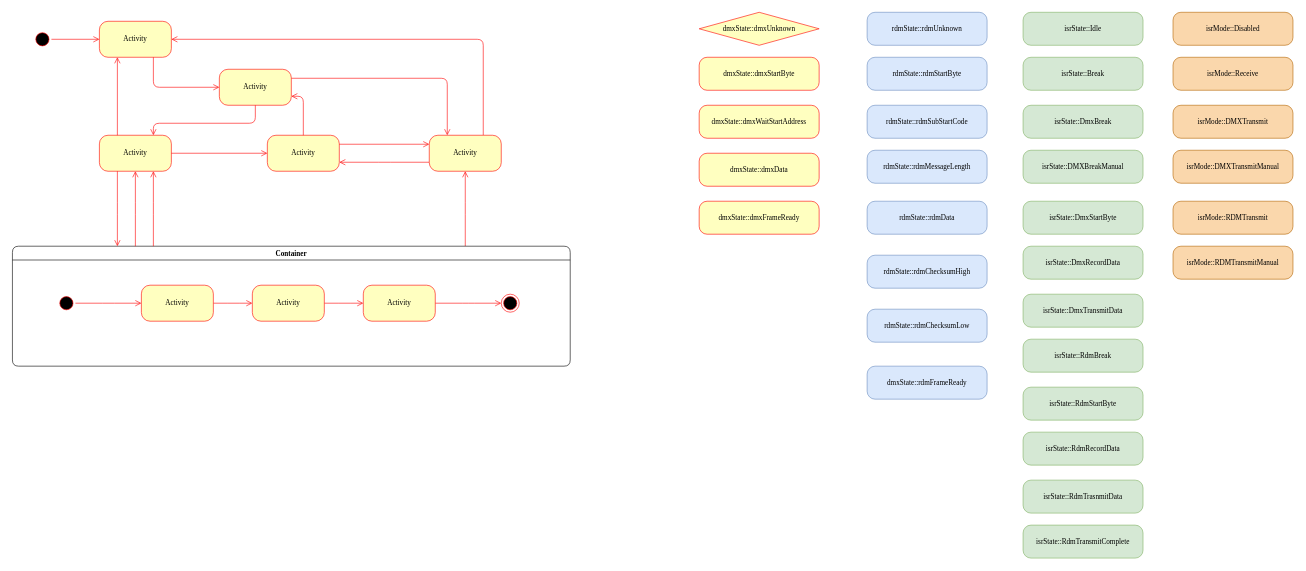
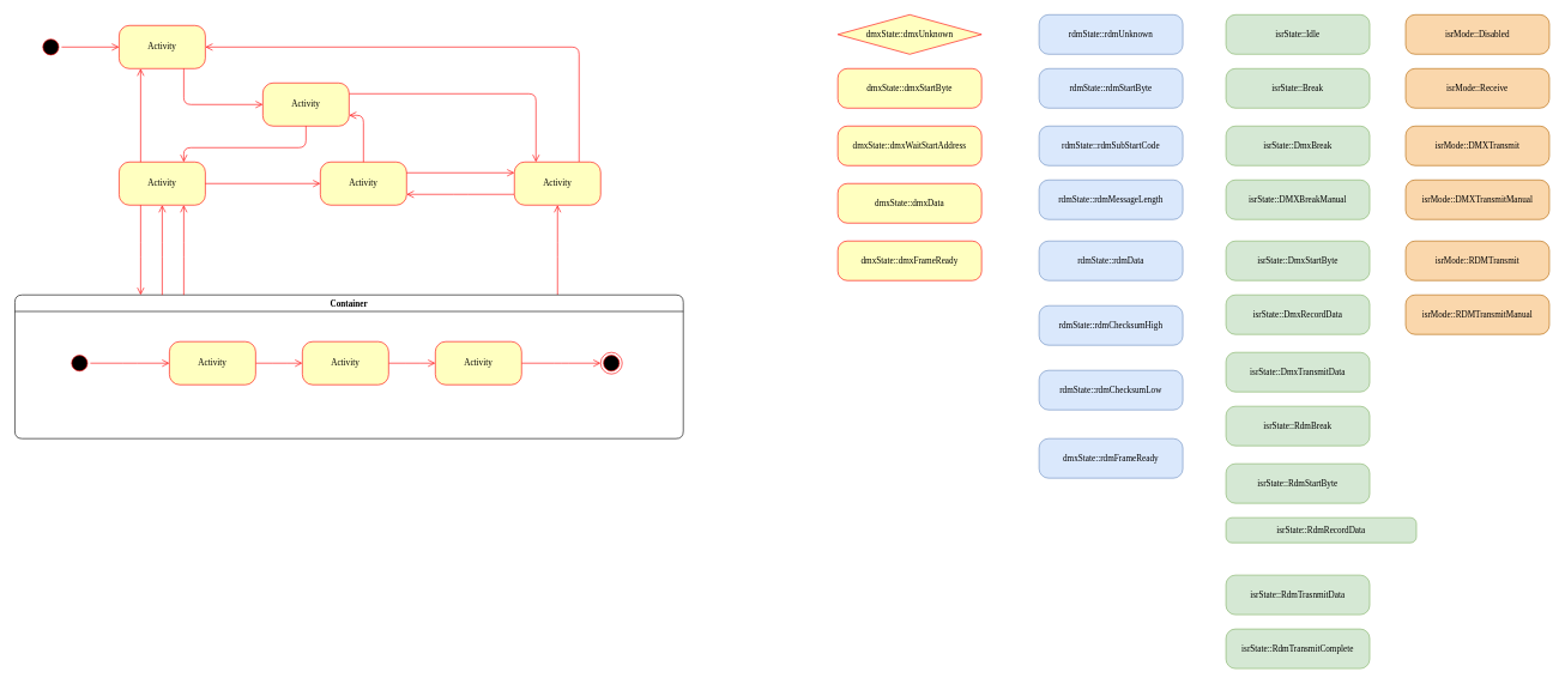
  <mxCell id="0" />
  <mxCell id="1" parent="0" />
  <mxCell id="2" value="" style="ellipse;html=1;shape=startState;fillColor=#000000;strokeColor=#ff0000;rounded=1;shadow=0;comic=0;labelBackgroundColor=none;fontFamily=Verdana;fontSize=12;fontColor=#000000;align=center;direction=south;" parent="1" vertex="1"><mxGeometry x="55" y="50" width="30" height="30" as="geometry" /></mxCell>
  <mxCell id="3" value="Activity" style="rounded=1;whiteSpace=wrap;html=1;arcSize=24;fillColor=#ffffc0;strokeColor=#ff0000;shadow=0;comic=0;labelBackgroundColor=none;fontFamily=Verdana;fontSize=12;fontColor=#000000;align=center;" parent="1" vertex="1"><mxGeometry x="165" y="225" width="120" height="60" as="geometry" /></mxCell>
  <mxCell id="4" value="Activity" style="rounded=1;whiteSpace=wrap;html=1;arcSize=24;fillColor=#ffffc0;strokeColor=#ff0000;shadow=0;comic=0;labelBackgroundColor=none;fontFamily=Verdana;fontSize=12;fontColor=#000000;align=center;" parent="1" vertex="1"><mxGeometry x="165" y="35" width="120" height="60" as="geometry" /></mxCell>
  <mxCell id="5" style="edgeStyle=orthogonalEdgeStyle;html=1;exitX=1;exitY=0.25;entryX=0.25;entryY=0;labelBackgroundColor=none;endArrow=open;endSize=8;strokeColor=#ff0000;fontFamily=Verdana;fontSize=12;align=left;" parent="1" source="6" target="9" edge="1"><mxGeometry relative="1" as="geometry" /></mxCell>
  <mxCell id="6" value="Activity" style="rounded=1;whiteSpace=wrap;html=1;arcSize=24;fillColor=#ffffc0;strokeColor=#ff0000;shadow=0;comic=0;labelBackgroundColor=none;fontFamily=Verdana;fontSize=12;fontColor=#000000;align=center;" parent="1" vertex="1"><mxGeometry x="365" y="115" width="120" height="60" as="geometry" /></mxCell>
  <mxCell id="7" style="edgeStyle=orthogonalEdgeStyle;html=1;exitX=0.75;exitY=0;entryX=1;entryY=0.5;labelBackgroundColor=none;endArrow=open;endSize=8;strokeColor=#ff0000;fontFamily=Verdana;fontSize=12;align=left;" parent="1" source="9" target="4" edge="1"><mxGeometry relative="1" as="geometry"><Array as="points"><mxPoint x="805" y="65" /></Array></mxGeometry></mxCell>
  <mxCell id="8" style="edgeStyle=elbowEdgeStyle;html=1;exitX=0;exitY=0.75;entryX=1;entryY=0.75;labelBackgroundColor=none;endArrow=open;endSize=8;strokeColor=#ff0000;fontFamily=Verdana;fontSize=12;align=left;" parent="1" source="9" target="10" edge="1"><mxGeometry relative="1" as="geometry" /></mxCell>
  <mxCell id="9" value="Activity" style="rounded=1;whiteSpace=wrap;html=1;arcSize=24;fillColor=#ffffc0;strokeColor=#ff0000;shadow=0;comic=0;labelBackgroundColor=none;fontFamily=Verdana;fontSize=12;fontColor=#000000;align=center;" parent="1" vertex="1"><mxGeometry x="715" y="225" width="120" height="60" as="geometry" /></mxCell>
  <mxCell id="10" value="Activity" style="rounded=1;whiteSpace=wrap;html=1;arcSize=24;fillColor=#ffffc0;strokeColor=#ff0000;shadow=0;comic=0;labelBackgroundColor=none;fontFamily=Verdana;fontSize=12;fontColor=#000000;align=center;" parent="1" vertex="1"><mxGeometry x="445" y="225" width="120" height="60" as="geometry" /></mxCell>
  <mxCell id="11" style="edgeStyle=elbowEdgeStyle;html=1;labelBackgroundColor=none;endArrow=open;endSize=8;strokeColor=#ff0000;fontFamily=Verdana;fontSize=12;align=left;" parent="1" source="12" target="9" edge="1"><mxGeometry relative="1" as="geometry" /></mxCell>
  <mxCell id="12" value="Container" style="swimlane;whiteSpace=wrap;html=1;rounded=1;shadow=0;comic=0;labelBackgroundColor=none;strokeWidth=1;fontFamily=Verdana;fontSize=12;align=center;" parent="1" vertex="1"><mxGeometry x="20" y="410" width="930" height="200" as="geometry" /></mxCell>
  <mxCell id="13" style="edgeStyle=elbowEdgeStyle;html=1;labelBackgroundColor=none;endArrow=open;endSize=8;strokeColor=#ff0000;fontFamily=Verdana;fontSize=12;align=left;" parent="12" source="14" target="19" edge="1"><mxGeometry relative="1" as="geometry" /></mxCell>
  <mxCell id="14" value="Activity" style="rounded=1;whiteSpace=wrap;html=1;arcSize=24;fillColor=#ffffc0;strokeColor=#ff0000;shadow=0;comic=0;labelBackgroundColor=none;fontFamily=Verdana;fontSize=12;fontColor=#000000;align=center;" parent="12" vertex="1"><mxGeometry x="215" y="65" width="120" height="60" as="geometry" /></mxCell>
  <mxCell id="15" value="" style="ellipse;html=1;shape=endState;fillColor=#000000;strokeColor=#ff0000;rounded=1;shadow=0;comic=0;labelBackgroundColor=none;fontFamily=Verdana;fontSize=12;fontColor=#000000;align=center;" parent="12" vertex="1"><mxGeometry x="815" y="80" width="30" height="30" as="geometry" /></mxCell>
  <mxCell id="16" style="edgeStyle=elbowEdgeStyle;html=1;labelBackgroundColor=none;endArrow=open;endSize=8;strokeColor=#ff0000;fontFamily=Verdana;fontSize=12;align=left;" parent="12" source="17" target="14" edge="1"><mxGeometry relative="1" as="geometry" /></mxCell>
  <mxCell id="17" value="" style="ellipse;html=1;shape=startState;fillColor=#000000;strokeColor=#ff0000;rounded=1;shadow=0;comic=0;labelBackgroundColor=none;fontFamily=Verdana;fontSize=12;fontColor=#000000;align=center;direction=south;" parent="12" vertex="1"><mxGeometry x="75" y="80" width="30" height="30" as="geometry" /></mxCell>
  <mxCell id="18" style="edgeStyle=elbowEdgeStyle;html=1;labelBackgroundColor=none;endArrow=open;endSize=8;strokeColor=#ff0000;fontFamily=Verdana;fontSize=12;align=left;" parent="12" source="19" target="21" edge="1"><mxGeometry relative="1" as="geometry" /></mxCell>
  <mxCell id="19" value="Activity" style="rounded=1;whiteSpace=wrap;html=1;arcSize=24;fillColor=#ffffc0;strokeColor=#ff0000;shadow=0;comic=0;labelBackgroundColor=none;fontFamily=Verdana;fontSize=12;fontColor=#000000;align=center;" parent="12" vertex="1"><mxGeometry x="400" y="65" width="120" height="60" as="geometry" /></mxCell>
  <mxCell id="20" style="edgeStyle=elbowEdgeStyle;html=1;labelBackgroundColor=none;endArrow=open;endSize=8;strokeColor=#ff0000;fontFamily=Verdana;fontSize=12;align=left;" parent="12" source="21" target="15" edge="1"><mxGeometry relative="1" as="geometry" /></mxCell>
  <mxCell id="21" value="Activity" style="rounded=1;whiteSpace=wrap;html=1;arcSize=24;fillColor=#ffffc0;strokeColor=#ff0000;shadow=0;comic=0;labelBackgroundColor=none;fontFamily=Verdana;fontSize=12;fontColor=#000000;align=center;" parent="12" vertex="1"><mxGeometry x="585" y="65" width="120" height="60" as="geometry" /></mxCell>
  <mxCell id="22" style="edgeStyle=orthogonalEdgeStyle;html=1;labelBackgroundColor=none;endArrow=open;endSize=8;strokeColor=#ff0000;fontFamily=Verdana;fontSize=12;align=left;" parent="1" source="2" target="4" edge="1"><mxGeometry relative="1" as="geometry" /></mxCell>
  <mxCell id="23" style="edgeStyle=orthogonalEdgeStyle;html=1;labelBackgroundColor=none;endArrow=open;endSize=8;strokeColor=#ff0000;fontFamily=Verdana;fontSize=12;align=left;entryX=0;entryY=0.5;" parent="1" source="4" target="6" edge="1"><mxGeometry relative="1" as="geometry"><Array as="points"><mxPoint x="255" y="145" /></Array></mxGeometry></mxCell>
  <mxCell id="24" style="edgeStyle=orthogonalEdgeStyle;html=1;entryX=0.75;entryY=0;labelBackgroundColor=none;endArrow=open;endSize=8;strokeColor=#ff0000;fontFamily=Verdana;fontSize=12;align=left;exitX=0.5;exitY=1;" parent="1" source="6" target="3" edge="1"><mxGeometry relative="1" as="geometry"><mxPoint x="445" y="215" as="sourcePoint" /><Array as="points"><mxPoint x="425" y="205" /><mxPoint x="255" y="205" /></Array></mxGeometry></mxCell>
  <mxCell id="25" style="edgeStyle=orthogonalEdgeStyle;html=1;exitX=0.25;exitY=0;entryX=0.25;entryY=1;labelBackgroundColor=none;endArrow=open;endSize=8;strokeColor=#ff0000;fontFamily=Verdana;fontSize=12;align=left;" parent="1" source="3" target="4" edge="1"><mxGeometry relative="1" as="geometry" /></mxCell>
  <mxCell id="26" style="edgeStyle=orthogonalEdgeStyle;html=1;exitX=1;exitY=0.5;entryX=0;entryY=0.5;labelBackgroundColor=none;endArrow=open;endSize=8;strokeColor=#ff0000;fontFamily=Verdana;fontSize=12;align=left;" parent="1" source="3" target="10" edge="1"><mxGeometry relative="1" as="geometry" /></mxCell>
  <mxCell id="27" style="edgeStyle=orthogonalEdgeStyle;html=1;exitX=0.5;exitY=0;entryX=1;entryY=0.75;labelBackgroundColor=none;endArrow=open;endSize=8;strokeColor=#ff0000;fontFamily=Verdana;fontSize=12;align=left;" parent="1" source="10" target="6" edge="1"><mxGeometry relative="1" as="geometry" /></mxCell>
  <mxCell id="28" style="edgeStyle=orthogonalEdgeStyle;html=1;exitX=1;exitY=0.25;entryX=0;entryY=0.25;labelBackgroundColor=none;endArrow=open;endSize=8;strokeColor=#ff0000;fontFamily=Verdana;fontSize=12;align=left;" parent="1" source="10" target="9" edge="1"><mxGeometry relative="1" as="geometry" /></mxCell>
  <mxCell id="29" style="edgeStyle=elbowEdgeStyle;html=1;labelBackgroundColor=none;endArrow=open;endSize=8;strokeColor=#ff0000;fontFamily=Verdana;fontSize=12;align=left;entryX=0.75;entryY=1;" parent="1" source="12" target="3" edge="1"><mxGeometry relative="1" as="geometry"><mxPoint x="265" y="420" as="sourcePoint" /><mxPoint x="265" y="295" as="targetPoint" /></mxGeometry></mxCell>
  <mxCell id="30" style="edgeStyle=elbowEdgeStyle;html=1;labelBackgroundColor=none;endArrow=open;endSize=8;strokeColor=#ff0000;fontFamily=Verdana;fontSize=12;align=left;entryX=0.5;entryY=1;" parent="1" source="12" target="3" edge="1"><mxGeometry relative="1" as="geometry"><mxPoint x="265" y="420" as="sourcePoint" /><mxPoint x="265" y="295" as="targetPoint" /></mxGeometry></mxCell>
  <mxCell id="31" style="edgeStyle=elbowEdgeStyle;html=1;labelBackgroundColor=none;endArrow=open;endSize=8;strokeColor=#ff0000;fontFamily=Verdana;fontSize=12;align=left;exitX=0.25;exitY=1;" parent="1" source="3" target="12" edge="1"><mxGeometry relative="1" as="geometry"><mxPoint x="275" y="430" as="sourcePoint" /><mxPoint x="275" y="305" as="targetPoint" /></mxGeometry></mxCell>
  <mxCell id="32" value="dmxState::dmxUnknown" style="rhombus;whiteSpace=wrap;html=1;arcSize=24;fillColor=#ffffc0;strokeColor=#ff0000;shadow=0;comic=0;labelBackgroundColor=none;fontFamily=Verdana;fontSize=12;fontColor=#000000;align=center;" vertex="1" parent="1"><mxGeometry x="1165" y="20" width="200" height="55" as="geometry" /></mxCell>
  <mxCell id="33" value="dmxState::dmxStartByte" style="rounded=1;whiteSpace=wrap;html=1;arcSize=24;fillColor=#ffffc0;strokeColor=#ff0000;shadow=0;comic=0;labelBackgroundColor=none;fontFamily=Verdana;fontSize=12;fontColor=#000000;align=center;" vertex="1" parent="1"><mxGeometry x="1165" y="95" width="200" height="55" as="geometry" /></mxCell>
  <mxCell id="34" value="dmxState::dmxWaitStartAddress" style="rounded=1;whiteSpace=wrap;html=1;arcSize=24;fillColor=#ffffc0;strokeColor=#ff0000;shadow=0;comic=0;labelBackgroundColor=none;fontFamily=Verdana;fontSize=12;fontColor=#000000;align=center;" vertex="1" parent="1"><mxGeometry x="1165" y="175" width="200" height="55" as="geometry" /></mxCell>
  <mxCell id="35" value="dmxState::dmxData" style="rounded=1;whiteSpace=wrap;html=1;arcSize=24;fillColor=#ffffc0;strokeColor=#ff0000;shadow=0;comic=0;labelBackgroundColor=none;fontFamily=Verdana;fontSize=12;fontColor=#000000;align=center;" vertex="1" parent="1"><mxGeometry x="1165" y="255" width="200" height="55" as="geometry" /></mxCell>
  <mxCell id="36" value="dmxState::dmxFrameReady" style="rounded=1;whiteSpace=wrap;html=1;arcSize=24;fillColor=#ffffc0;strokeColor=#ff0000;shadow=0;comic=0;labelBackgroundColor=none;fontFamily=Verdana;fontSize=12;fontColor=#000000;align=center;" vertex="1" parent="1"><mxGeometry x="1165" y="335" width="200" height="55" as="geometry" /></mxCell>
  <mxCell id="37" value="rdmState::rdmUnknown" style="rounded=1;whiteSpace=wrap;html=1;arcSize=24;fillColor=#dae8fc;strokeColor=#6c8ebf;shadow=0;comic=0;labelBackgroundColor=none;fontFamily=Verdana;fontSize=12;align=center;" vertex="1" parent="1"><mxGeometry x="1445" y="20" width="200" height="55" as="geometry" /></mxCell>
  <mxCell id="38" value="rdmState::rdmStartByte" style="rounded=1;whiteSpace=wrap;html=1;arcSize=24;fillColor=#dae8fc;strokeColor=#6c8ebf;shadow=0;comic=0;labelBackgroundColor=none;fontFamily=Verdana;fontSize=12;align=center;" vertex="1" parent="1"><mxGeometry x="1445" y="95" width="200" height="55" as="geometry" /></mxCell>
  <mxCell id="39" value="rdmState::rdmSubStartCode" style="rounded=1;whiteSpace=wrap;html=1;arcSize=24;fillColor=#dae8fc;strokeColor=#6c8ebf;shadow=0;comic=0;labelBackgroundColor=none;fontFamily=Verdana;fontSize=12;align=center;" vertex="1" parent="1"><mxGeometry x="1445" y="175" width="200" height="55" as="geometry" /></mxCell>
  <mxCell id="40" value="rdmState::rdmMessageLength" style="rounded=1;whiteSpace=wrap;html=1;arcSize=24;fillColor=#dae8fc;strokeColor=#6c8ebf;shadow=0;comic=0;labelBackgroundColor=none;fontFamily=Verdana;fontSize=12;align=center;" vertex="1" parent="1"><mxGeometry x="1445" y="250" width="200" height="55" as="geometry" /></mxCell>
  <mxCell id="41" value="rdmState::rdmData" style="rounded=1;whiteSpace=wrap;html=1;arcSize=24;fillColor=#dae8fc;strokeColor=#6c8ebf;shadow=0;comic=0;labelBackgroundColor=none;fontFamily=Verdana;fontSize=12;align=center;" vertex="1" parent="1"><mxGeometry x="1445" y="335" width="200" height="55" as="geometry" /></mxCell>
  <mxCell id="42" value="rdmState::rdmChecksumHigh" style="rounded=1;whiteSpace=wrap;html=1;arcSize=24;fillColor=#dae8fc;strokeColor=#6c8ebf;shadow=0;comic=0;labelBackgroundColor=none;fontFamily=Verdana;fontSize=12;align=center;" vertex="1" parent="1"><mxGeometry x="1445" y="425" width="200" height="55" as="geometry" /></mxCell>
  <mxCell id="43" value="rdmState::rdmChecksumLow" style="rounded=1;whiteSpace=wrap;html=1;arcSize=24;fillColor=#dae8fc;strokeColor=#6c8ebf;shadow=0;comic=0;labelBackgroundColor=none;fontFamily=Verdana;fontSize=12;align=center;" vertex="1" parent="1"><mxGeometry x="1445" y="515" width="200" height="55" as="geometry" /></mxCell>
  <mxCell id="44" value="dmxState::rdmFrameReady" style="rounded=1;whiteSpace=wrap;html=1;arcSize=24;fillColor=#dae8fc;strokeColor=#6c8ebf;shadow=0;comic=0;labelBackgroundColor=none;fontFamily=Verdana;fontSize=12;align=center;" vertex="1" parent="1"><mxGeometry x="1445" y="610" width="200" height="55" as="geometry" /></mxCell>
  <mxCell id="45" value="isrState::Idle" style="rounded=1;whiteSpace=wrap;html=1;arcSize=24;fillColor=#d5e8d4;strokeColor=#82b366;shadow=0;comic=0;labelBackgroundColor=none;fontFamily=Verdana;fontSize=12;align=center;" vertex="1" parent="1"><mxGeometry x="1705" y="20" width="200" height="55" as="geometry" /></mxCell>
  <mxCell id="46" value="isrState::Break" style="rounded=1;whiteSpace=wrap;html=1;arcSize=24;fillColor=#d5e8d4;strokeColor=#82b366;shadow=0;comic=0;labelBackgroundColor=none;fontFamily=Verdana;fontSize=12;align=center;" vertex="1" parent="1"><mxGeometry x="1705" y="95" width="200" height="55" as="geometry" /></mxCell>
  <mxCell id="47" value="isrState::DMXBreakManual" style="rounded=1;whiteSpace=wrap;html=1;arcSize=24;fillColor=#d5e8d4;strokeColor=#82b366;shadow=0;comic=0;labelBackgroundColor=none;fontFamily=Verdana;fontSize=12;align=center;" vertex="1" parent="1"><mxGeometry x="1705" y="250" width="200" height="55" as="geometry" /></mxCell>
  <mxCell id="48" value="isrState::DmxBreak" style="rounded=1;whiteSpace=wrap;html=1;arcSize=24;fillColor=#d5e8d4;strokeColor=#82b366;shadow=0;comic=0;labelBackgroundColor=none;fontFamily=Verdana;fontSize=12;align=center;" vertex="1" parent="1"><mxGeometry x="1705" y="175" width="200" height="55" as="geometry" /></mxCell>
  <mxCell id="49" value="isrState::DmxStartByte" style="rounded=1;whiteSpace=wrap;html=1;arcSize=24;fillColor=#d5e8d4;strokeColor=#82b366;shadow=0;comic=0;labelBackgroundColor=none;fontFamily=Verdana;fontSize=12;align=center;" vertex="1" parent="1"><mxGeometry x="1705" y="335" width="200" height="55" as="geometry" /></mxCell>
  <mxCell id="50" value="isrState::DmxRecordData" style="rounded=1;whiteSpace=wrap;html=1;arcSize=24;fillColor=#d5e8d4;strokeColor=#82b366;shadow=0;comic=0;labelBackgroundColor=none;fontFamily=Verdana;fontSize=12;align=center;" vertex="1" parent="1"><mxGeometry x="1705" y="410" width="200" height="55" as="geometry" /></mxCell>
  <mxCell id="51" value="isrState::RdmBreak" style="rounded=1;whiteSpace=wrap;html=1;arcSize=24;fillColor=#d5e8d4;strokeColor=#82b366;shadow=0;comic=0;labelBackgroundColor=none;fontFamily=Verdana;fontSize=12;align=center;" vertex="1" parent="1"><mxGeometry x="1705" y="565" width="200" height="55" as="geometry" /></mxCell>
  <mxCell id="52" value="isrState::DmxTransmitData" style="rounded=1;whiteSpace=wrap;html=1;arcSize=24;fillColor=#d5e8d4;strokeColor=#82b366;shadow=0;comic=0;labelBackgroundColor=none;fontFamily=Verdana;fontSize=12;align=center;" vertex="1" parent="1"><mxGeometry x="1705" y="490" width="200" height="55" as="geometry" /></mxCell>
  <mxCell id="53" value="isrState::RdmTransmitComplete" style="rounded=1;whiteSpace=wrap;html=1;arcSize=24;fillColor=#d5e8d4;strokeColor=#82b366;shadow=0;comic=0;labelBackgroundColor=none;fontFamily=Verdana;fontSize=12;align=center;" vertex="1" parent="1"><mxGeometry x="1705" y="875" width="200" height="55" as="geometry" /></mxCell>
  <mxCell id="54" value="isrState::RdmTrasnmitData" style="rounded=1;whiteSpace=wrap;html=1;arcSize=24;fillColor=#d5e8d4;strokeColor=#82b366;shadow=0;comic=0;labelBackgroundColor=none;fontFamily=Verdana;fontSize=12;align=center;" vertex="1" parent="1"><mxGeometry x="1705" y="800" width="200" height="55" as="geometry" /></mxCell>
- <mxCell id="55" value="isrState::RdmRecordData" style="rounded=1;whiteSpace=wrap;html=1;arcSize=24;fillColor=#d5e8d4;strokeColor=#82b366;shadow=0;comic=0;labelBackgroundColor=none;fontFamily=Verdana;fontSize=12;align=center;" vertex="1" parent="1"><mxGeometry x="1705" y="720" width="200" height="55" as="geometry" /></mxCell>
+ <mxCell id="55" value="isrState::RdmRecordData" style="rounded=1;whiteSpace=wrap;html=1;arcSize=24;fillColor=#d5e8d4;strokeColor=#82b366;shadow=0;comic=0;labelBackgroundColor=none;fontFamily=Verdana;fontSize=12;align=center;" vertex="1" parent="1"><mxGeometry x="1705" y="720" width="265" height="35" as="geometry" /></mxCell>
  <mxCell id="56" value="isrState::RdmStartByte" style="rounded=1;whiteSpace=wrap;html=1;arcSize=24;fillColor=#d5e8d4;strokeColor=#82b366;shadow=0;comic=0;labelBackgroundColor=none;fontFamily=Verdana;fontSize=12;align=center;" vertex="1" parent="1"><mxGeometry x="1705" y="645" width="200" height="55" as="geometry" /></mxCell>
  <mxCell id="57" value="isrMode::Disabled" style="rounded=1;whiteSpace=wrap;html=1;arcSize=24;fillColor=#fad7ac;strokeColor=#b46504;shadow=0;comic=0;labelBackgroundColor=none;fontFamily=Verdana;fontSize=12;align=center;" vertex="1" parent="1"><mxGeometry x="1955" y="20" width="200" height="55" as="geometry" /></mxCell>
  <mxCell id="58" value="isrMode::Receive" style="rounded=1;whiteSpace=wrap;html=1;arcSize=24;fillColor=#fad7ac;strokeColor=#b46504;shadow=0;comic=0;labelBackgroundColor=none;fontFamily=Verdana;fontSize=12;align=center;" vertex="1" parent="1"><mxGeometry x="1955" y="95" width="200" height="55" as="geometry" /></mxCell>
  <mxCell id="59" value="isrMode::DMXTransmit" style="rounded=1;whiteSpace=wrap;html=1;arcSize=24;fillColor=#fad7ac;strokeColor=#b46504;shadow=0;comic=0;labelBackgroundColor=none;fontFamily=Verdana;fontSize=12;align=center;" vertex="1" parent="1"><mxGeometry x="1955" y="175" width="200" height="55" as="geometry" /></mxCell>
  <mxCell id="60" value="isrMode::DMXTransmitManual" style="rounded=1;whiteSpace=wrap;html=1;arcSize=24;fillColor=#fad7ac;strokeColor=#b46504;shadow=0;comic=0;labelBackgroundColor=none;fontFamily=Verdana;fontSize=12;align=center;" vertex="1" parent="1"><mxGeometry x="1955" y="250" width="200" height="55" as="geometry" /></mxCell>
  <mxCell id="61" value="isrMode::RDMTransmit" style="rounded=1;whiteSpace=wrap;html=1;arcSize=24;fillColor=#fad7ac;strokeColor=#b46504;shadow=0;comic=0;labelBackgroundColor=none;fontFamily=Verdana;fontSize=12;align=center;" vertex="1" parent="1"><mxGeometry x="1955" y="335" width="200" height="55" as="geometry" /></mxCell>
  <mxCell id="62" value="isrMode::RDMTransmitManual" style="rounded=1;whiteSpace=wrap;html=1;arcSize=24;fillColor=#fad7ac;strokeColor=#b46504;shadow=0;comic=0;labelBackgroundColor=none;fontFamily=Verdana;fontSize=12;align=center;" vertex="1" parent="1"><mxGeometry x="1955" y="410" width="200" height="55" as="geometry" /></mxCell>
